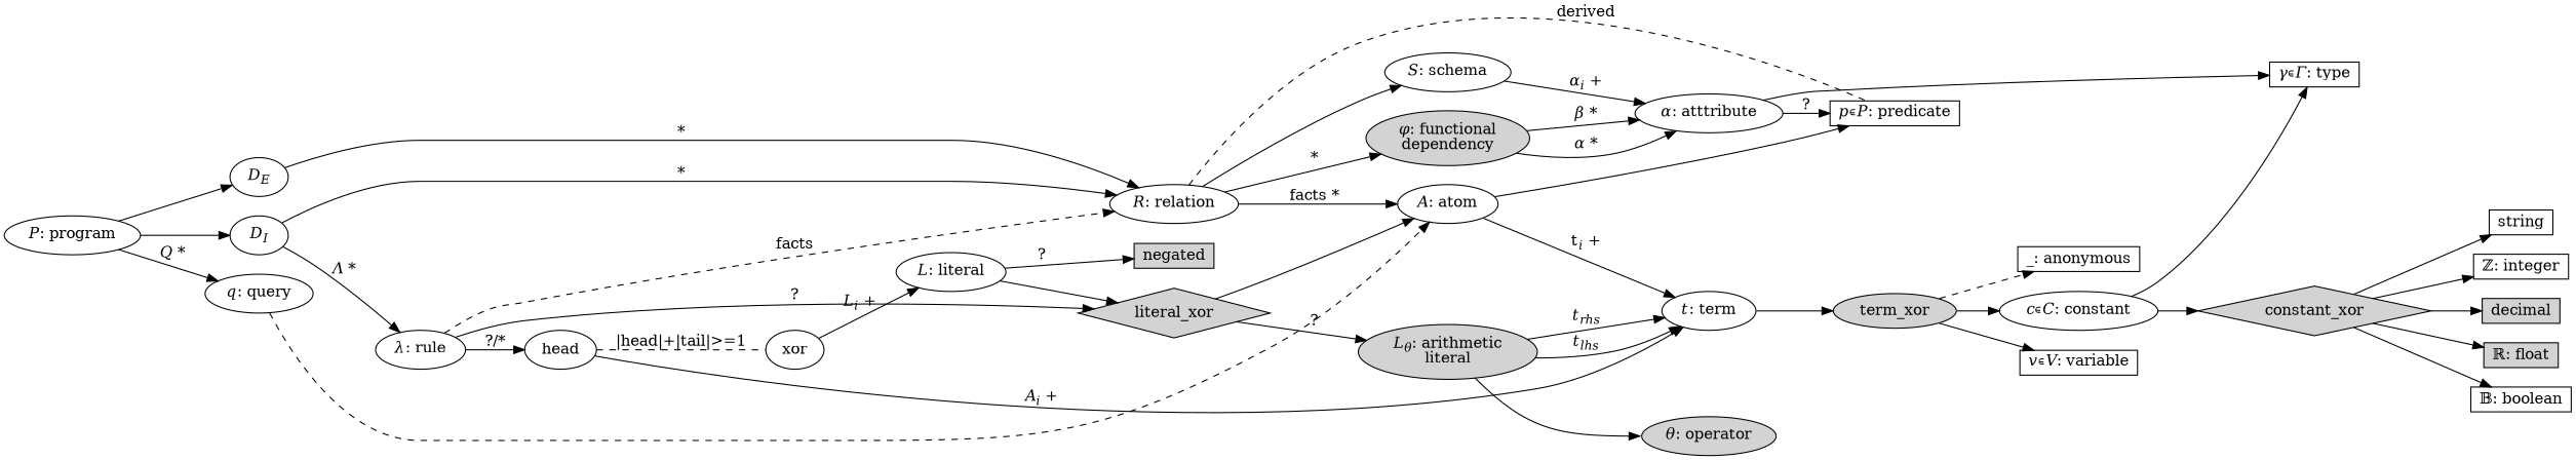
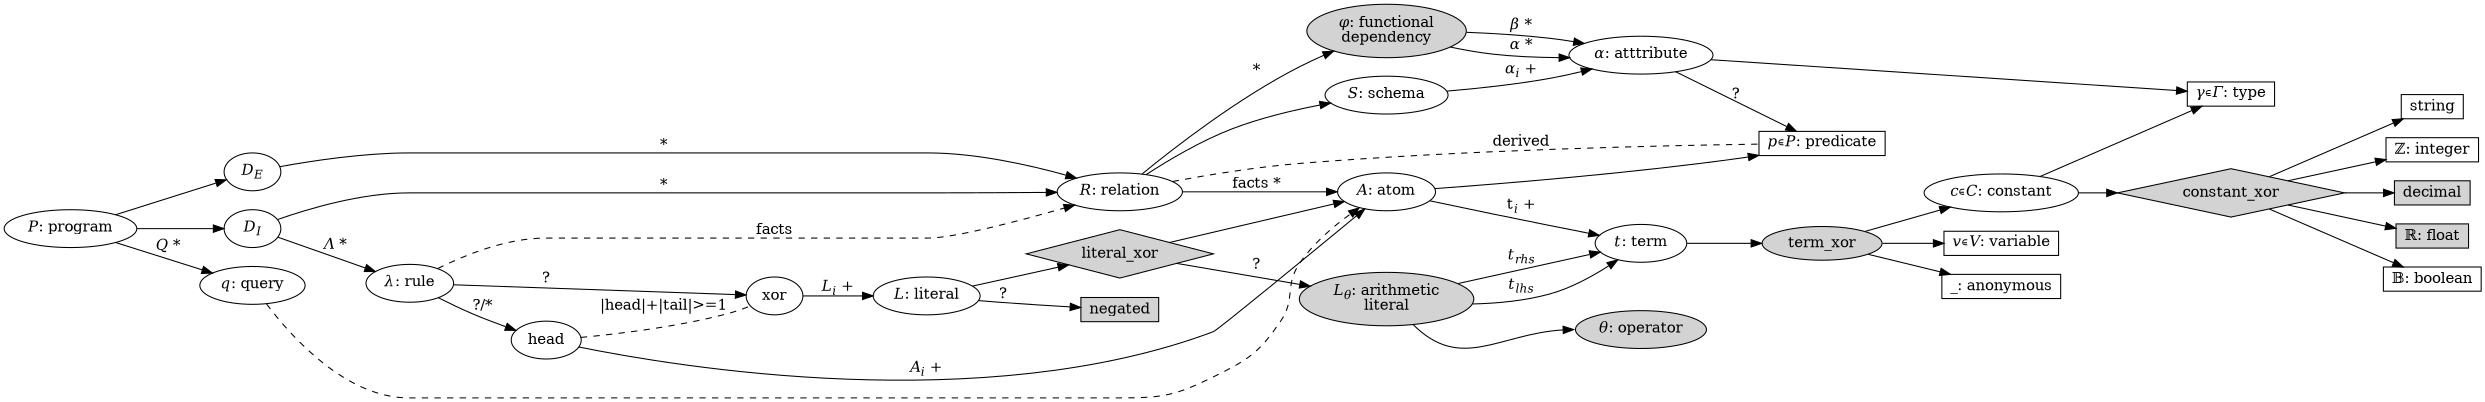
  digraph {
    rankdir=LR
    splines=true
    node [group=constant]
    n1 [group=program label=<<i>P</i>: program> root=true]
    n2 [group=program label=<<i>D<sub>E</sub></i>>]
    n3 [group=program label=<<i>D<sub>I</sub></i>>]
    n4 [group=program label=<<i>q</i>: query>]
    n5 [group=relation label=<<i>R</i>: relation>]
    n6 [group=rule label=<<i>λ</i>: rule>]
    n7 [group=relation label=<<i>A</i>: atom>]
    n8 [group=schema label=<<i>S</i>: schema>]
    n9 [height=0.1 label=<<i>p</i>∊<i>P</i>: predicate> shape=box width=0.1 group=""]
    n10 [group=schema label=<<i>𝜑</i>: functional<br/>dependency> style=filled]
    head [group=rule]
    n12 [group=rule label=xor]
    n13 [group=term label=<<i>t</i>: term>]
    n14 [group=schema label=<<i>α</i>: atttribute>]
    term_xor [group=term height=.1 shape=ellipse style=filled width=.1]
    n16 [group=relation label=<<i>L<sub>θ</sub></i>: arithmetic<br/>literal> style=filled]
    n17 [label=<<i>θ</i>: operator> style=filled group=""]
    n18 [height=0.1 label=<<i>γ</i>∊<i>Γ</i>: type> shape=box width=0.1]
    n19 [group=literal label=<<i>L</i>: literal>]
    literal_xor [group=literal height=.1 shape=diamond style=filled width=.1]
    n21 [group=literal height=0.1 label=negated shape=box style=filled width=0.1]
    n22 [group=term label=<<i>c</i>∊<i>C</i>: constant>]
    n23 [group=term height=0.1 label=<<i>v</i>∊<i>V</i>: variable> shape=box width=0.1]
    n24 [group=term height=0.1 label=<_: anonymous> shape=box width=0.1]
    constant_xor [height=.1 shape=diamond style=filled width=.1]
    string [height=0.1 shape=box width=0.1]
    n27 [height=0.1 label=<ℤ: integer> shape=box width=0.1]
    decimal [height=0.1 shape=box style=filled width=0.1]
    n29 [height=0.1 label=<ℝ: float> shape=box style=filled width=0.1]
    n30 [height=0.1 label=<𝔹: boolean> shape=box width=0.1]
    n1 -> n2
    n1 -> n3
    n1 -> n4 [label=<<i>Q</i> *>]
    n2 -> n5 [label="*"]
    n3 -> n5 [label="*"]
    n3 -> n6 [label=<<i>Λ</i> *>]
    n4 -> n7 [style=dashed]
    n5 -> n7 [label="facts *"]
    n5 -> n8
    n5 -> n9 [arrowhead=none label=derived style=dashed]
    n5 -> n10 [label="*"]
    n6 -> n5 [label=facts style=dashed]
    n6 -> head [label="?/*"]
-   n6 -> literal_xor [label="?"]
+   n6 -> n12 [label="?"]
    n7 -> n9
    n7 -> n13 [label=<t<sub><i>i</i></sub> +>]
    n8 -> n14 [label=<<i>α<sub>i</sub></i> +>]
    n10 -> n14 [label=<<i>α</i> *>]
    n10 -> n14 [label=<<i>β</i> *>]
-   head -> n13 [label=<<i>A<sub>i</sub></i> +>]
+   head -> n7 [label=<<i>A<sub>i</sub></i> +>]
    head -> n12 [arrowhead=none label="|head|+|tail|>=1" style=dashed]
    n12 -> n19 [label=<<i>L<sub>i</sub></i> +>]
    n13 -> term_xor
    n14 -> n9 [label="?"]
    n14 -> n18
    term_xor -> n22
    term_xor -> n23
-   term_xor -> n24 [style=dashed]
+   term_xor -> n24
    n16 -> n13 [label=<<i>t<sub>lhs</sub></i>>]
    n16 -> n13 [label=<<i>t<sub>rhs</sub></i>>]
    n16 -> n17 [headport=w tailport=se]
    n19 -> literal_xor
    n19 -> n21 [label="?"]
    literal_xor -> n7
    literal_xor -> n16 [label="?"]
    n22 -> n18
    n22 -> constant_xor
    constant_xor -> string
    constant_xor -> n27
    constant_xor -> decimal
    constant_xor -> n29
    constant_xor -> n30
  }
